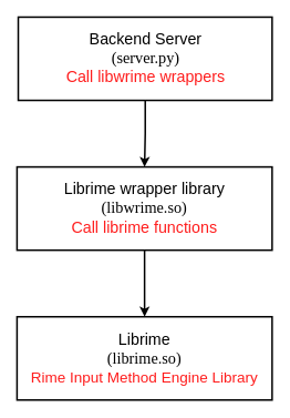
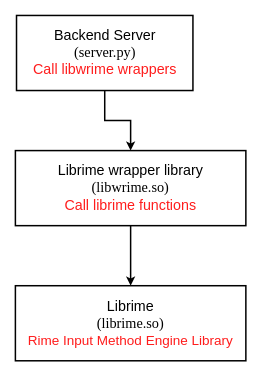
  <mxCell id="0" />
  <mxCell id="1" parent="0" />
  <mxCell id="2" style="edgeStyle=orthogonalEdgeStyle;rounded=0;orthogonalLoop=1;jettySize=auto;html=1;strokeWidth=2;entryX=0.5;entryY=0;entryDx=0;entryDy=0;" parent="1" source="3" target="5" edge="1"><mxGeometry relative="1" as="geometry"><mxPoint x="160" y="190" as="targetPoint" /></mxGeometry></mxCell>
- <mxCell id="3" value="&lt;font style=&quot;font-size: 19px&quot;&gt;Backend Server&lt;br&gt;&lt;span style=&quot;font-family: &amp;quot;inconsolata&amp;quot;&quot;&gt;(&lt;/span&gt;&lt;font data-font-src=&quot;https://fonts.googleapis.com/css?family=Inconsolata&quot; style=&quot;font-family: &amp;quot;inconsolata&amp;quot;&quot;&gt;server.py&lt;/font&gt;&lt;span style=&quot;font-family: &amp;quot;inconsolata&amp;quot;&quot;&gt;)&lt;br&gt;&lt;/span&gt;&lt;font color=&quot;#ff1c1c&quot;&gt;Call libwrime wrappers&lt;/font&gt;&lt;br&gt;&lt;/font&gt;" style="rounded=0;whiteSpace=wrap;html=1;strokeWidth=2;fontFamily=Helvetica;" parent="1" vertex="1"><mxGeometry x="21.5" y="20" width="305.5" height="100" as="geometry" /></mxCell>
+ <mxCell id="3" value="&lt;font style=&quot;font-size: 19px&quot;&gt;Backend Server&lt;br&gt;&lt;span style=&quot;font-family: &amp;quot;inconsolata&amp;quot;&quot;&gt;(&lt;/span&gt;&lt;font data-font-src=&quot;https://fonts.googleapis.com/css?family=Inconsolata&quot; style=&quot;font-family: &amp;quot;inconsolata&amp;quot;&quot;&gt;server.py&lt;/font&gt;&lt;span style=&quot;font-family: &amp;quot;inconsolata&amp;quot;&quot;&gt;)&lt;br&gt;&lt;/span&gt;&lt;font color=&quot;#ff1c1c&quot;&gt;Call libwrime wrappers&lt;/font&gt;&lt;br&gt;&lt;/font&gt;" style="rounded=0;whiteSpace=wrap;html=1;strokeWidth=2;fontFamily=Helvetica;" parent="1" vertex="1"><mxGeometry x="21.5" y="20" width="235" height="100" as="geometry" /></mxCell>
  <mxCell id="4" style="edgeStyle=orthogonalEdgeStyle;rounded=0;orthogonalLoop=1;jettySize=auto;html=1;entryX=0.5;entryY=0;entryDx=0;entryDy=0;strokeWidth=2;" parent="1" source="5" target="6" edge="1"><mxGeometry relative="1" as="geometry" /></mxCell>
  <mxCell id="5" value="&lt;font style=&quot;font-size: 19px&quot;&gt;Librime wrapper library&lt;br&gt;&lt;span style=&quot;font-family: &amp;quot;inconsolata&amp;quot;&quot;&gt;(&lt;/span&gt;&lt;font data-font-src=&quot;https://fonts.googleapis.com/css?family=Inconsolata&quot; style=&quot;font-family: &amp;quot;inconsolata&amp;quot;&quot;&gt;libwrime.so&lt;/font&gt;&lt;span style=&quot;font-family: &amp;quot;inconsolata&amp;quot;&quot;&gt;)&lt;br&gt;&lt;/span&gt;&lt;font color=&quot;#ff1c1c&quot;&gt;Call librime functions&lt;/font&gt;&lt;br&gt;&lt;/font&gt;" style="rounded=0;whiteSpace=wrap;html=1;strokeWidth=2;fontFamily=Helvetica;" parent="1" vertex="1"><mxGeometry x="20" y="200" width="307" height="100" as="geometry" /></mxCell>
  <mxCell id="6" value="&lt;font&gt;&lt;span style=&quot;font-size: 19px&quot;&gt;Librime&lt;/span&gt;&lt;br&gt;&lt;font data-font-src=&quot;https://fonts.googleapis.com/css?family=Inconsolata&quot;&gt;&lt;font data-font-src=&quot;https://fonts.googleapis.com/css?family=Inconsolata&quot; style=&quot;font-size: 19px ; font-family: &amp;quot;inconsolata&amp;quot;&quot;&gt;(&lt;/font&gt;&lt;font data-font-src=&quot;https://fonts.googleapis.com/css?family=Inconsolata&quot;&gt;&lt;font style=&quot;font-size: 19px&quot; face=&quot;Inconsolata&quot;&gt;librime.so)&lt;/font&gt;&lt;br&gt;&lt;font style=&quot;font-size: 18px&quot; color=&quot;#ff1c1c&quot;&gt;Rime Input Method Engine Library&lt;/font&gt;&lt;br&gt;&lt;/font&gt;&lt;/font&gt;&lt;/font&gt;" style="rounded=0;whiteSpace=wrap;html=1;strokeWidth=2;fontFamily=Helvetica;" parent="1" vertex="1"><mxGeometry x="20" y="380" width="307" height="100" as="geometry" /></mxCell>
